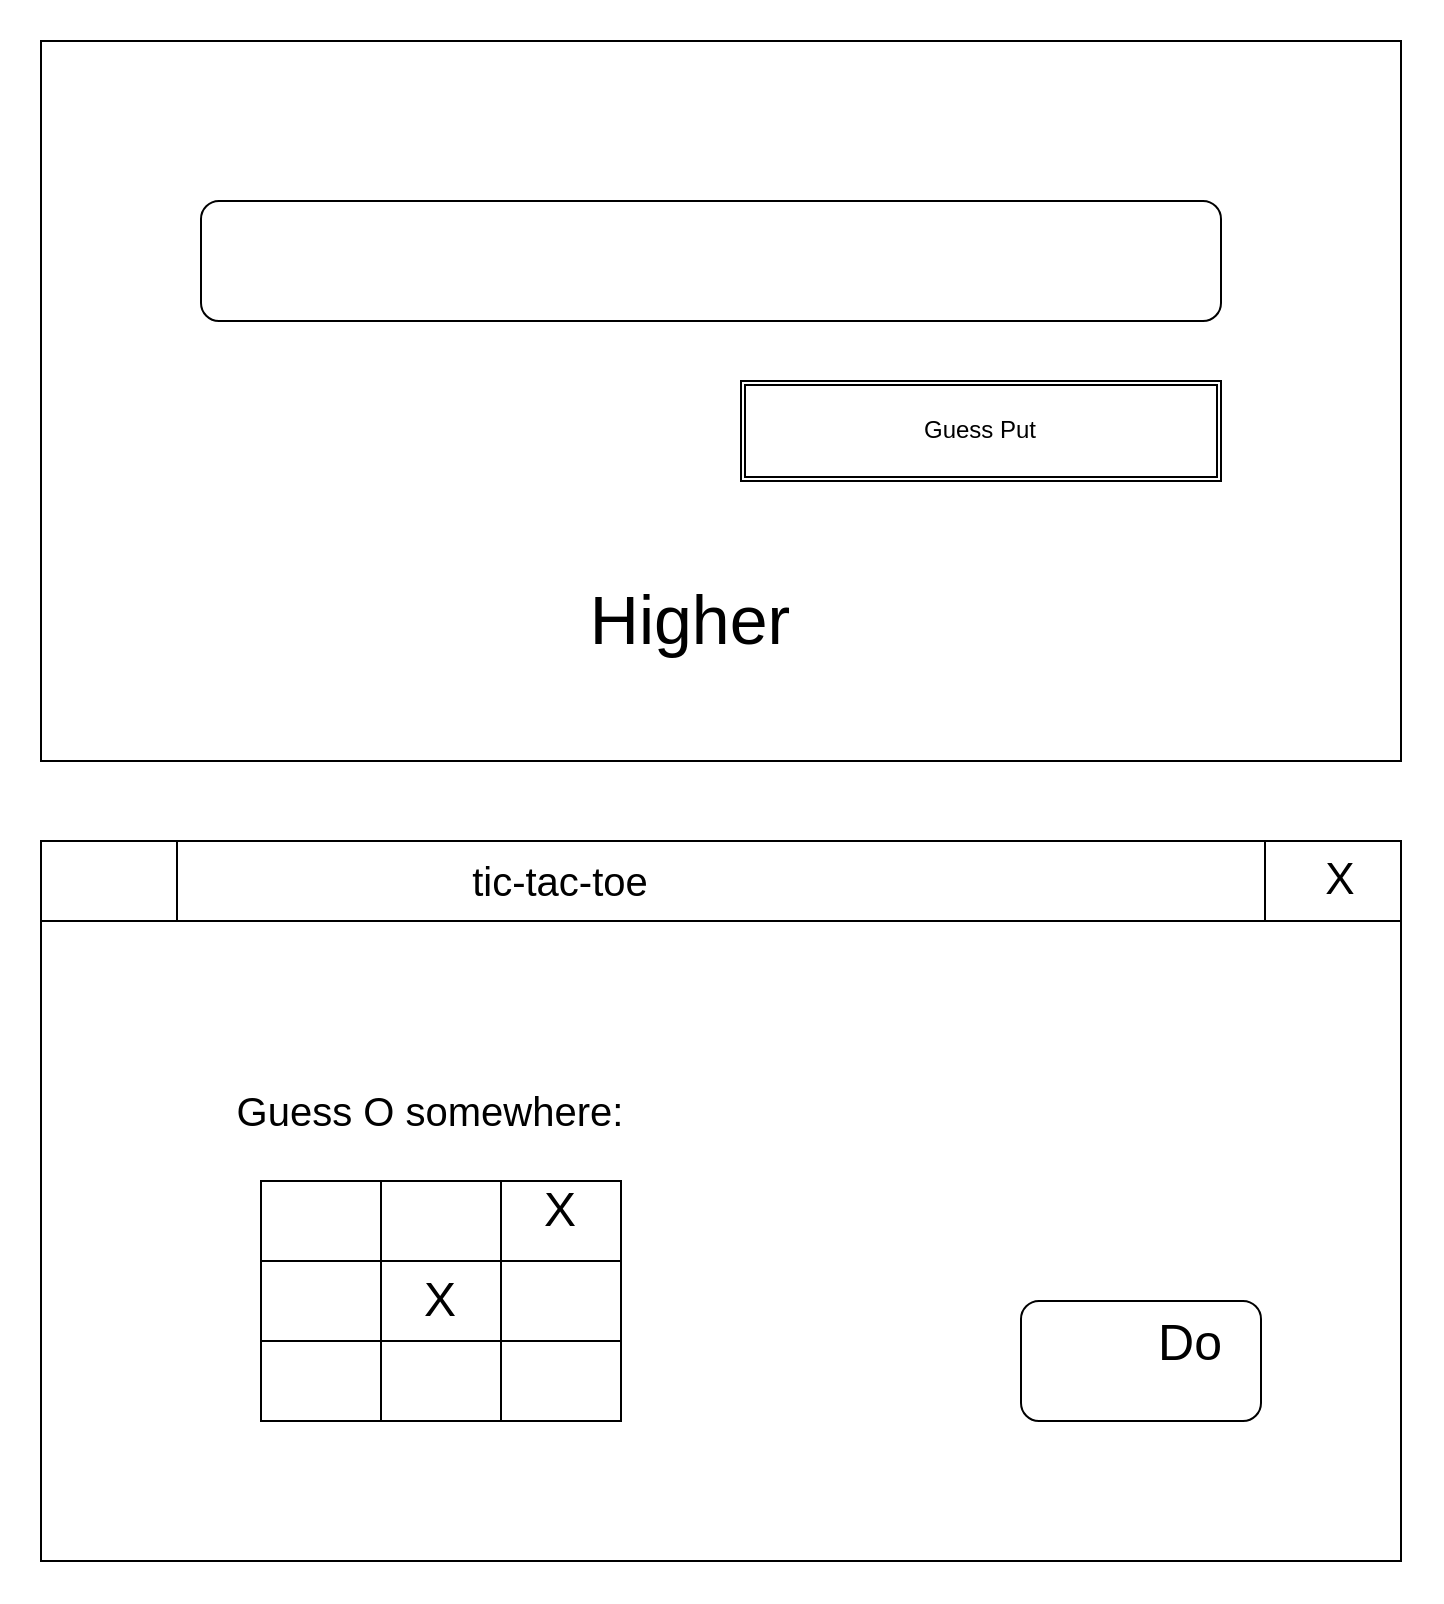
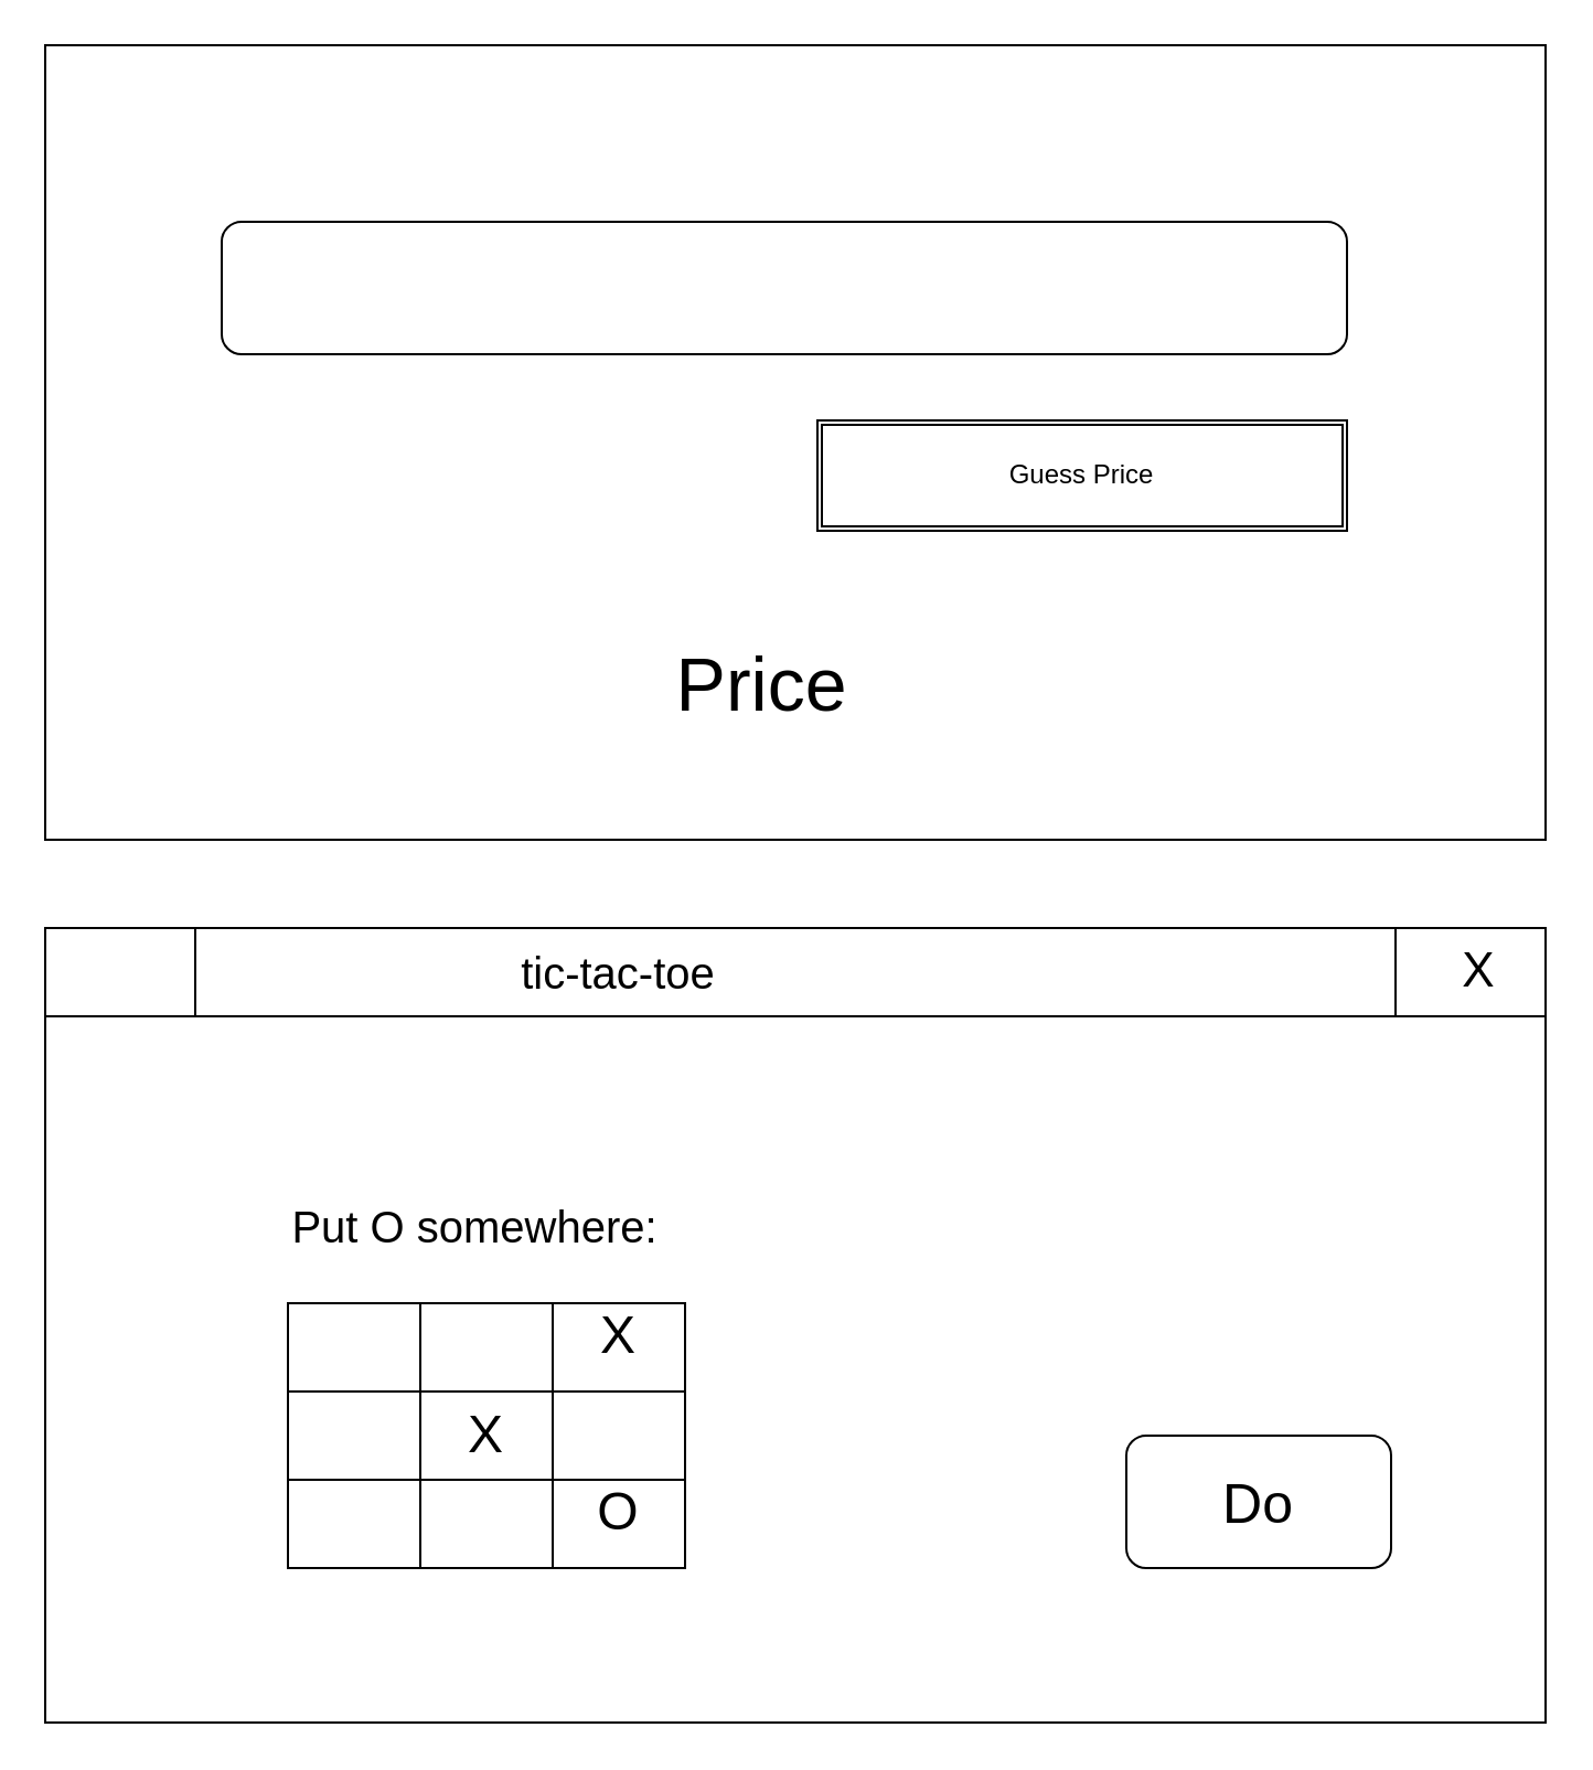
  <mxCell id="0" />
  <mxCell id="1" parent="0" />
  <mxCell id="2" value="" style="rounded=0;whiteSpace=wrap;html=1;" vertex="1" parent="1"><mxGeometry x="20" y="20" width="680" height="360" as="geometry" /></mxCell>
  <mxCell id="3" value="" style="rounded=1;whiteSpace=wrap;html=1;" vertex="1" parent="1"><mxGeometry x="100" y="100" width="510" height="60" as="geometry" /></mxCell>
- <mxCell id="4" value="Guess Put" style="shape=ext;double=1;rounded=0;whiteSpace=wrap;html=1;" vertex="1" parent="1"><mxGeometry x="370" y="190" width="240" height="50" as="geometry" /></mxCell>
- <mxCell id="5" value="Higher" style="text;strokeColor=none;align=center;fillColor=none;html=1;verticalAlign=middle;whiteSpace=wrap;rounded=0;strokeWidth=6;fontSize=34;" vertex="1" parent="1"><mxGeometry x="230" y="270" width="230" height="80" as="geometry" /></mxCell>
+ <mxCell id="4" value="Guess Price" style="shape=ext;double=1;rounded=0;whiteSpace=wrap;html=1;" vertex="1" parent="1"><mxGeometry x="370" y="190" width="240" height="50" as="geometry" /></mxCell>
+ <mxCell id="5" value="Price" style="text;strokeColor=none;align=center;fillColor=none;html=1;verticalAlign=middle;whiteSpace=wrap;rounded=0;strokeWidth=6;fontSize=34;" vertex="1" parent="1"><mxGeometry x="230" y="270" width="230" height="80" as="geometry" /></mxCell>
  <mxCell id="6" value="" style="rounded=0;whiteSpace=wrap;html=1;fontSize=20;" vertex="1" parent="1"><mxGeometry x="20" y="420" width="680" height="360" as="geometry" /></mxCell>
  <mxCell id="7" value="" style="shape=process;whiteSpace=wrap;html=1;backgroundOutline=1;" vertex="1" parent="1"><mxGeometry x="20" y="420" width="680" height="40" as="geometry" /></mxCell>
  <mxCell id="8" value="&lt;div style=&quot;font-size: 22px;&quot;&gt;X&lt;/div&gt;" style="text;strokeColor=none;align=center;fillColor=none;html=1;verticalAlign=middle;whiteSpace=wrap;rounded=0;fontSize=22;" vertex="1" parent="1"><mxGeometry x="640" y="425" width="60" height="30" as="geometry" /></mxCell>
  <mxCell id="9" value="tic-tac-toe" style="text;strokeColor=none;align=center;fillColor=none;html=1;verticalAlign=middle;whiteSpace=wrap;rounded=0;fontSize=20;" vertex="1" parent="1"><mxGeometry x="130" y="425" width="300" height="30" as="geometry" /></mxCell>
  <mxCell id="10" value="" style="shape=table;startSize=0;container=1;collapsible=0;childLayout=tableLayout;fontSize=16;" vertex="1" parent="1"><mxGeometry x="130" y="590" width="180" height="120" as="geometry" /></mxCell>
  <mxCell id="11" value="" style="shape=tableRow;horizontal=0;startSize=0;swimlaneHead=0;swimlaneBody=0;strokeColor=inherit;top=0;left=0;bottom=0;right=0;collapsible=0;dropTarget=0;fillColor=none;points=[[0,0.5],[1,0.5]];portConstraint=eastwest;fontSize=16;" vertex="1" parent="10"><mxGeometry width="180" height="40" as="geometry" /></mxCell>
  <mxCell id="12" value="" style="shape=partialRectangle;html=1;whiteSpace=wrap;connectable=0;strokeColor=inherit;overflow=hidden;fillColor=none;top=0;left=0;bottom=0;right=0;pointerEvents=1;fontSize=16;" vertex="1" parent="11"><mxGeometry width="60" height="40" as="geometry"><mxRectangle width="60" height="40" as="alternateBounds" /></mxGeometry></mxCell>
  <mxCell id="13" value="" style="shape=partialRectangle;html=1;whiteSpace=wrap;connectable=0;strokeColor=inherit;overflow=hidden;fillColor=none;top=0;left=0;bottom=0;right=0;pointerEvents=1;fontSize=16;" vertex="1" parent="11"><mxGeometry x="60" width="60" height="40" as="geometry"><mxRectangle width="60" height="40" as="alternateBounds" /></mxGeometry></mxCell>
  <mxCell id="14" value="" style="shape=partialRectangle;html=1;whiteSpace=wrap;connectable=0;strokeColor=inherit;overflow=hidden;fillColor=none;top=0;left=0;bottom=0;right=0;pointerEvents=1;fontSize=16;" vertex="1" parent="11"><mxGeometry x="120" width="60" height="40" as="geometry"><mxRectangle width="60" height="40" as="alternateBounds" /></mxGeometry></mxCell>
  <mxCell id="15" value="" style="shape=tableRow;horizontal=0;startSize=0;swimlaneHead=0;swimlaneBody=0;strokeColor=inherit;top=0;left=0;bottom=0;right=0;collapsible=0;dropTarget=0;fillColor=none;points=[[0,0.5],[1,0.5]];portConstraint=eastwest;fontSize=16;" vertex="1" parent="10"><mxGeometry y="40" width="180" height="40" as="geometry" /></mxCell>
  <mxCell id="16" value="" style="shape=partialRectangle;html=1;whiteSpace=wrap;connectable=0;strokeColor=inherit;overflow=hidden;fillColor=none;top=0;left=0;bottom=0;right=0;pointerEvents=1;fontSize=16;" vertex="1" parent="15"><mxGeometry width="60" height="40" as="geometry"><mxRectangle width="60" height="40" as="alternateBounds" /></mxGeometry></mxCell>
  <mxCell id="17" value="" style="shape=partialRectangle;html=1;whiteSpace=wrap;connectable=0;strokeColor=inherit;overflow=hidden;fillColor=none;top=0;left=0;bottom=0;right=0;pointerEvents=1;fontSize=16;" vertex="1" parent="15"><mxGeometry x="60" width="60" height="40" as="geometry"><mxRectangle width="60" height="40" as="alternateBounds" /></mxGeometry></mxCell>
  <mxCell id="18" value="" style="shape=partialRectangle;html=1;whiteSpace=wrap;connectable=0;strokeColor=inherit;overflow=hidden;fillColor=none;top=0;left=0;bottom=0;right=0;pointerEvents=1;fontSize=16;" vertex="1" parent="15"><mxGeometry x="120" width="60" height="40" as="geometry"><mxRectangle width="60" height="40" as="alternateBounds" /></mxGeometry></mxCell>
  <mxCell id="19" value="" style="shape=tableRow;horizontal=0;startSize=0;swimlaneHead=0;swimlaneBody=0;strokeColor=inherit;top=0;left=0;bottom=0;right=0;collapsible=0;dropTarget=0;fillColor=none;points=[[0,0.5],[1,0.5]];portConstraint=eastwest;fontSize=16;" vertex="1" parent="10"><mxGeometry y="80" width="180" height="40" as="geometry" /></mxCell>
  <mxCell id="20" value="" style="shape=partialRectangle;html=1;whiteSpace=wrap;connectable=0;strokeColor=inherit;overflow=hidden;fillColor=none;top=0;left=0;bottom=0;right=0;pointerEvents=1;fontSize=16;" vertex="1" parent="19"><mxGeometry width="60" height="40" as="geometry"><mxRectangle width="60" height="40" as="alternateBounds" /></mxGeometry></mxCell>
  <mxCell id="21" value="" style="shape=partialRectangle;html=1;whiteSpace=wrap;connectable=0;strokeColor=inherit;overflow=hidden;fillColor=none;top=0;left=0;bottom=0;right=0;pointerEvents=1;fontSize=16;" vertex="1" parent="19"><mxGeometry x="60" width="60" height="40" as="geometry"><mxRectangle width="60" height="40" as="alternateBounds" /></mxGeometry></mxCell>
  <mxCell id="22" value="" style="shape=partialRectangle;html=1;whiteSpace=wrap;connectable=0;strokeColor=inherit;overflow=hidden;fillColor=none;top=0;left=0;bottom=0;right=0;pointerEvents=1;fontSize=16;" vertex="1" parent="19"><mxGeometry x="120" width="60" height="40" as="geometry"><mxRectangle width="60" height="40" as="alternateBounds" /></mxGeometry></mxCell>
  <mxCell id="23" value="" style="rounded=1;whiteSpace=wrap;html=1;" vertex="1" parent="1"><mxGeometry x="510" y="650" width="120" height="60" as="geometry" /></mxCell>
- <mxCell id="24" value="Do" style="text;strokeColor=none;align=center;fillColor=none;html=1;verticalAlign=middle;whiteSpace=wrap;rounded=0;fontSize=25;" vertex="1" parent="1"><mxGeometry x="565" y="655" width="60" height="30" as="geometry" /></mxCell>
+ <mxCell id="24" value="Do" style="text;strokeColor=none;align=center;fillColor=none;html=1;verticalAlign=middle;whiteSpace=wrap;rounded=0;fontSize=25;" vertex="1" parent="1"><mxGeometry x="540" y="665" width="60" height="30" as="geometry" /></mxCell>
+ <mxCell id="25" value="O" style="text;strokeColor=none;align=center;fillColor=none;html=1;verticalAlign=middle;whiteSpace=wrap;rounded=0;fontSize=24;" vertex="1" parent="1"><mxGeometry x="250" y="670" width="60" height="30" as="geometry" /></mxCell>
  <mxCell id="26" value="X" style="text;strokeColor=none;align=center;fillColor=none;html=1;verticalAlign=middle;whiteSpace=wrap;rounded=0;fontSize=24;" vertex="1" parent="1"><mxGeometry x="190" y="635" width="60" height="30" as="geometry" /></mxCell>
  <mxCell id="27" value="X" style="text;strokeColor=none;align=center;fillColor=none;html=1;verticalAlign=middle;whiteSpace=wrap;rounded=0;fontSize=24;" vertex="1" parent="1"><mxGeometry x="250" y="590" width="60" height="30" as="geometry" /></mxCell>
- <mxCell id="28" value="Guess O somewhere:" style="text;strokeColor=none;align=center;fillColor=none;html=1;verticalAlign=middle;whiteSpace=wrap;rounded=0;fontSize=20;" vertex="1" parent="1"><mxGeometry x="70" y="540" width="290" height="30" as="geometry" /></mxCell>
+ <mxCell id="28" value="Put O somewhere:" style="text;strokeColor=none;align=center;fillColor=none;html=1;verticalAlign=middle;whiteSpace=wrap;rounded=0;fontSize=20;" vertex="1" parent="1"><mxGeometry x="70" y="540" width="290" height="30" as="geometry" /></mxCell>
